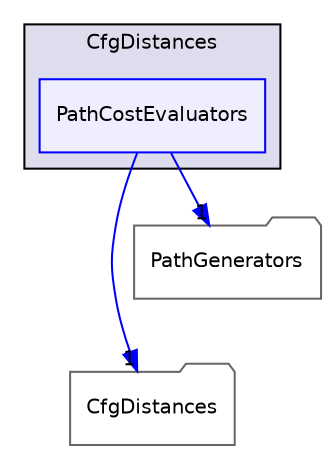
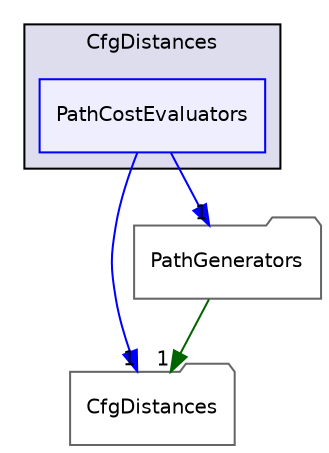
  digraph {
    compound=true
    node [color=gray40 fontname=Helvetica fontsize=10 shape=folder]
    edge [color=blue headlabel=1 labeldistance=1.5 labelfontname=Helvetica labelfontsize=10]
    n1 [color=blue fillcolor="#eeeeff" label=PathCostEvaluators pencolor=black shape=box style=filled]
    n2 [label=CfgDistances]
    n3 [label=PathGenerators]
    subgraph cluster_1 {
      bgcolor="#ddddee"
      fontname=Helvetica
      fontsize=10
      label=CfgDistances
      pencolor=black
      n1
    }
    n1 -> n2
    n1 -> n3
+   n3 -> n2 [color=darkgreen]
  }
